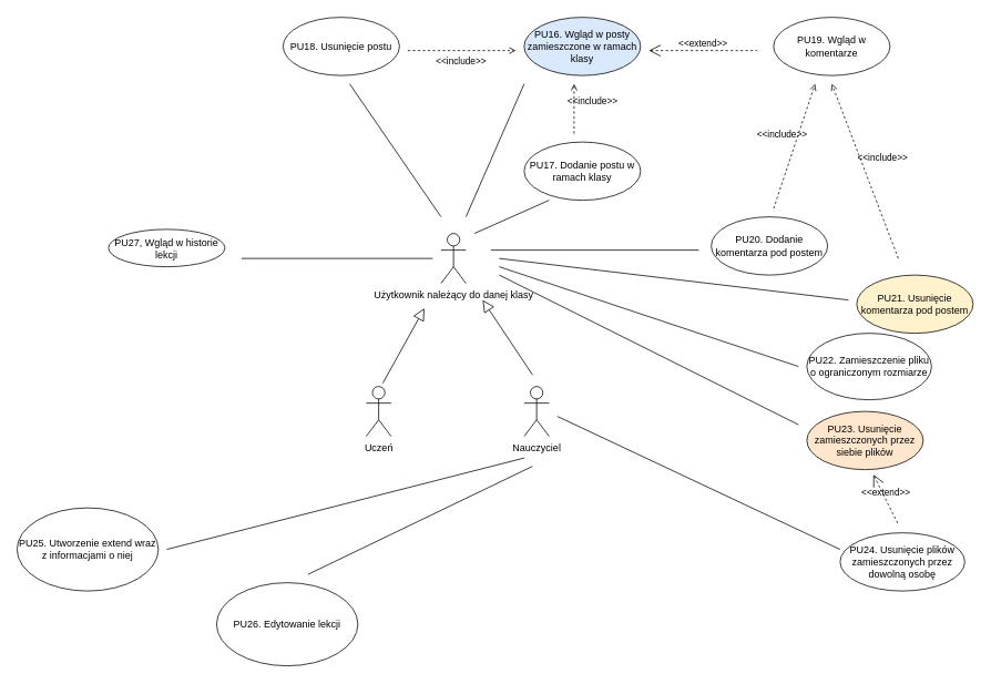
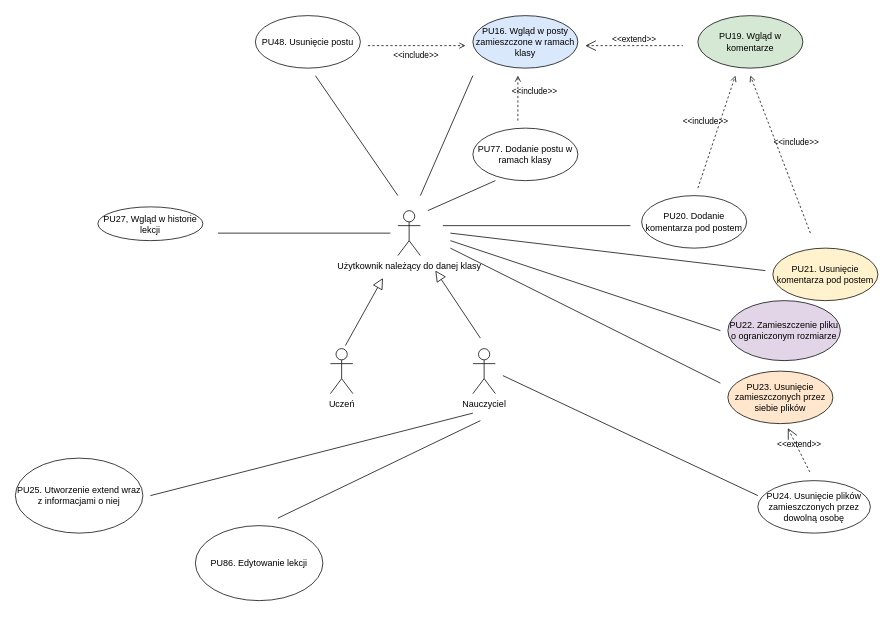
  <mxCell id="0" />
  <mxCell id="1" parent="0" />
  <mxCell id="2" value="Nauczyciel" style="shape=umlActor;html=1;verticalLabelPosition=bottom;verticalAlign=top;align=center;" parent="1" vertex="1"><mxGeometry x="630" y="464" width="30" height="60" as="geometry" /></mxCell>
  <mxCell id="3" value="Użytkownik należący do danej klasy" style="shape=umlActor;html=1;verticalLabelPosition=bottom;verticalAlign=top;align=center;" parent="1" vertex="1"><mxGeometry x="530" y="280" width="30" height="60" as="geometry" /></mxCell>
  <mxCell id="4" value="" style="edgeStyle=none;html=1;endArrow=block;endFill=0;endSize=12;verticalAlign=bottom;rounded=0;" parent="1" edge="1"><mxGeometry width="160" relative="1" as="geometry"><mxPoint x="640" y="450" as="sourcePoint" /><mxPoint x="580" y="360" as="targetPoint" /></mxGeometry></mxCell>
  <mxCell id="5" value="" style="edgeStyle=none;html=1;endArrow=none;verticalAlign=bottom;rounded=0;" parent="1" edge="1"><mxGeometry width="160" relative="1" as="geometry"><mxPoint x="570" y="280" as="sourcePoint" /><mxPoint x="660" y="240" as="targetPoint" /></mxGeometry></mxCell>
  <mxCell id="6" value="PU16. Wgląd w posty zamieszczone w ramach klasy" style="ellipse;whiteSpace=wrap;html=1;fillColor=#dae8fc;" parent="1" vertex="1"><mxGeometry x="630" y="20" width="140" height="70" as="geometry" /></mxCell>
- <mxCell id="7" value="PU17. Dodanie postu w ramach klasy" style="ellipse;whiteSpace=wrap;html=1;" parent="1" vertex="1"><mxGeometry x="630" y="170" width="140" height="70" as="geometry" /></mxCell>
+ <mxCell id="7" value="PU77. Dodanie postu w ramach klasy" style="ellipse;whiteSpace=wrap;html=1;" parent="1" vertex="1"><mxGeometry x="630" y="170" width="140" height="70" as="geometry" /></mxCell>
  <mxCell id="8" value="Uczeń" style="shape=umlActor;html=1;verticalLabelPosition=bottom;verticalAlign=top;align=center;" parent="1" vertex="1"><mxGeometry x="440" y="464" width="30" height="60" as="geometry" /></mxCell>
  <mxCell id="9" value="" style="edgeStyle=none;html=1;endArrow=block;endFill=0;endSize=12;verticalAlign=bottom;rounded=0;" parent="1" edge="1"><mxGeometry width="160" relative="1" as="geometry"><mxPoint x="460" y="460" as="sourcePoint" /><mxPoint x="510" y="370" as="targetPoint" /></mxGeometry></mxCell>
  <mxCell id="10" value="&amp;lt;&amp;lt;include&amp;gt;&amp;gt;" style="edgeStyle=none;html=1;endArrow=open;verticalAlign=bottom;dashed=1;labelBackgroundColor=none;rounded=0;" parent="1" edge="1"><mxGeometry y="-22" width="160" relative="1" as="geometry"><mxPoint x="690" y="160" as="sourcePoint" /><mxPoint x="690" y="100" as="targetPoint" /><mxPoint as="offset" /></mxGeometry></mxCell>
- <mxCell id="11" value="PU18. Usunięcie postu" style="ellipse;whiteSpace=wrap;html=1;" vertex="1" parent="1"><mxGeometry x="340" y="20" width="140" height="70" as="geometry" /></mxCell>
+ <mxCell id="11" value="PU48. Usunięcie postu" style="ellipse;whiteSpace=wrap;html=1;" vertex="1" parent="1"><mxGeometry x="340" y="20" width="140" height="70" as="geometry" /></mxCell>
  <mxCell id="12" value="" style="edgeStyle=none;html=1;endArrow=none;verticalAlign=bottom;rounded=0;" edge="1" parent="1"><mxGeometry width="160" relative="1" as="geometry"><mxPoint x="530" y="260" as="sourcePoint" /><mxPoint x="420" y="100" as="targetPoint" /></mxGeometry></mxCell>
  <mxCell id="13" value="&amp;lt;&amp;lt;extend&amp;gt;&amp;gt;" style="edgeStyle=none;html=1;startArrow=open;endArrow=none;startSize=12;verticalAlign=bottom;dashed=1;labelBackgroundColor=none;rounded=0;" edge="1" parent="1"><mxGeometry width="160" relative="1" as="geometry"><mxPoint x="780" y="60" as="sourcePoint" /><mxPoint x="910" y="60" as="targetPoint" /></mxGeometry></mxCell>
- <mxCell id="14" value="PU19. Wgląd w komentarze" style="ellipse;whiteSpace=wrap;html=1;" vertex="1" parent="1"><mxGeometry x="930" y="20" width="140" height="70" as="geometry" /></mxCell>
+ <mxCell id="14" value="PU19. Wgląd w komentarze" style="ellipse;whiteSpace=wrap;html=1;fillColor=#d5e8d4;" vertex="1" parent="1"><mxGeometry x="930" y="20" width="140" height="70" as="geometry" /></mxCell>
  <mxCell id="15" value="&amp;lt;&amp;lt;include&amp;gt;&amp;gt;" style="edgeStyle=none;html=1;endArrow=open;verticalAlign=bottom;dashed=1;labelBackgroundColor=none;rounded=0;" edge="1" parent="1"><mxGeometry x="-0.015" y="-22" width="160" relative="1" as="geometry"><mxPoint x="490" y="60" as="sourcePoint" /><mxPoint x="620" y="60" as="targetPoint" /><mxPoint as="offset" /></mxGeometry></mxCell>
  <mxCell id="16" value="" style="edgeStyle=none;html=1;endArrow=none;verticalAlign=bottom;rounded=0;" edge="1" parent="1"><mxGeometry width="160" relative="1" as="geometry"><mxPoint x="590" y="300" as="sourcePoint" /><mxPoint x="840" y="300" as="targetPoint" /></mxGeometry></mxCell>
  <mxCell id="17" value="" style="edgeStyle=none;html=1;endArrow=none;verticalAlign=bottom;rounded=0;" edge="1" parent="1"><mxGeometry width="160" relative="1" as="geometry"><mxPoint x="560" y="260" as="sourcePoint" /><mxPoint x="630" y="100" as="targetPoint" /></mxGeometry></mxCell>
  <mxCell id="18" value="" style="edgeStyle=none;html=1;endArrow=none;verticalAlign=bottom;rounded=0;" edge="1" parent="1"><mxGeometry width="160" relative="1" as="geometry"><mxPoint x="600" y="310" as="sourcePoint" /><mxPoint x="1020" y="360" as="targetPoint" /></mxGeometry></mxCell>
  <mxCell id="19" value="PU20. Dodanie komentarza pod postem" style="ellipse;whiteSpace=wrap;html=1;" vertex="1" parent="1"><mxGeometry x="855" y="260" width="140" height="70" as="geometry" /></mxCell>
  <mxCell id="20" value="PU21. Usunięcie komentarza pod postem" style="ellipse;whiteSpace=wrap;html=1;fillColor=#fff2cc;" vertex="1" parent="1"><mxGeometry x="1030" y="330" width="140" height="70" as="geometry" /></mxCell>
  <mxCell id="21" value="&amp;lt;&amp;lt;include&amp;gt;&amp;gt;" style="edgeStyle=none;html=1;endArrow=open;verticalAlign=bottom;dashed=1;labelBackgroundColor=none;rounded=0;" edge="1" parent="1"><mxGeometry y="-22" width="160" relative="1" as="geometry"><mxPoint x="1080" y="310" as="sourcePoint" /><mxPoint x="1000" y="100" as="targetPoint" /><mxPoint as="offset" /></mxGeometry></mxCell>
  <mxCell id="22" value="&amp;lt;&amp;lt;include&amp;gt;&amp;gt;" style="edgeStyle=none;html=1;endArrow=open;verticalAlign=bottom;dashed=1;labelBackgroundColor=none;rounded=0;" edge="1" parent="1"><mxGeometry y="16" width="160" relative="1" as="geometry"><mxPoint x="930" y="250" as="sourcePoint" /><mxPoint x="980" y="100" as="targetPoint" /><mxPoint as="offset" /></mxGeometry></mxCell>
- <mxCell id="23" value="PU22. Zamieszczenie pliku o ograniczonym rozmiarze" style="ellipse;whiteSpace=wrap;html=1;" vertex="1" parent="1"><mxGeometry x="970" y="400" width="150" height="80" as="geometry" /></mxCell>
+ <mxCell id="23" value="PU22. Zamieszczenie pliku o ograniczonym rozmiarze" style="ellipse;whiteSpace=wrap;html=1;fillColor=#e1d5e7;" vertex="1" parent="1"><mxGeometry x="970" y="400" width="150" height="80" as="geometry" /></mxCell>
  <mxCell id="24" value="" style="edgeStyle=none;html=1;endArrow=none;verticalAlign=bottom;rounded=0;" edge="1" parent="1"><mxGeometry width="160" relative="1" as="geometry"><mxPoint x="600" y="320" as="sourcePoint" /><mxPoint x="960" y="440" as="targetPoint" /></mxGeometry></mxCell>
  <mxCell id="25" value="" style="edgeStyle=none;html=1;endArrow=none;verticalAlign=bottom;rounded=0;" edge="1" parent="1"><mxGeometry width="160" relative="1" as="geometry"><mxPoint x="600" y="330" as="sourcePoint" /><mxPoint x="960" y="510" as="targetPoint" /></mxGeometry></mxCell>
  <mxCell id="26" value="PU23. Usunięcie zamieszczonych przez siebie plików" style="ellipse;whiteSpace=wrap;html=1;fillColor=#ffe6cc;" vertex="1" parent="1"><mxGeometry x="970" y="494" width="140" height="70" as="geometry" /></mxCell>
  <mxCell id="27" value="" style="edgeStyle=none;html=1;endArrow=none;verticalAlign=bottom;rounded=0;" edge="1" parent="1"><mxGeometry width="160" relative="1" as="geometry"><mxPoint x="670" y="500" as="sourcePoint" /><mxPoint x="1010" y="660" as="targetPoint" /></mxGeometry></mxCell>
  <mxCell id="28" value="PU24&lt;span style=&quot;background-color: initial;&quot;&gt;. Usunięcie plików zamieszczonych przez dowolną osobę&lt;/span&gt;" style="ellipse;whiteSpace=wrap;html=1;" vertex="1" parent="1"><mxGeometry x="1010" y="640" width="150" height="70" as="geometry" /></mxCell>
  <mxCell id="29" value="&amp;lt;&amp;lt;extend&amp;gt;&amp;gt;" style="edgeStyle=none;html=1;startArrow=open;endArrow=none;startSize=12;verticalAlign=bottom;dashed=1;labelBackgroundColor=none;rounded=0;" edge="1" parent="1"><mxGeometry width="160" relative="1" as="geometry"><mxPoint x="1050" y="570" as="sourcePoint" /><mxPoint x="1080" y="630" as="targetPoint" /></mxGeometry></mxCell>
  <mxCell id="30" value="" style="edgeStyle=none;html=1;endArrow=none;verticalAlign=bottom;rounded=0;" edge="1" parent="1"><mxGeometry width="160" relative="1" as="geometry"><mxPoint x="630" y="550" as="sourcePoint" /><mxPoint x="200" y="660" as="targetPoint" /></mxGeometry></mxCell>
  <mxCell id="31" value="PU25&lt;span style=&quot;background-color: initial;&quot;&gt;. Utworzenie extend wraz z informacjami o niej&lt;/span&gt;" style="ellipse;whiteSpace=wrap;html=1;" vertex="1" parent="1"><mxGeometry x="20" y="610" width="170" height="100" as="geometry" /></mxCell>
- <mxCell id="32" value="PU26. Edytowanie lekcji" style="ellipse;whiteSpace=wrap;html=1;" vertex="1" parent="1"><mxGeometry x="260" y="700" width="170" height="100" as="geometry" /></mxCell>
+ <mxCell id="32" value="PU86. Edytowanie lekcji" style="ellipse;whiteSpace=wrap;html=1;" vertex="1" parent="1"><mxGeometry x="260" y="700" width="170" height="100" as="geometry" /></mxCell>
  <mxCell id="33" value="" style="edgeStyle=none;html=1;endArrow=none;verticalAlign=bottom;rounded=0;" edge="1" parent="1"><mxGeometry width="160" relative="1" as="geometry"><mxPoint x="640" y="560" as="sourcePoint" /><mxPoint x="370" y="690" as="targetPoint" /></mxGeometry></mxCell>
  <mxCell id="34" value="" style="edgeStyle=none;html=1;endArrow=none;verticalAlign=bottom;rounded=0;" edge="1" parent="1"><mxGeometry width="160" relative="1" as="geometry"><mxPoint x="520" y="310" as="sourcePoint" /><mxPoint x="290" y="310" as="targetPoint" /></mxGeometry></mxCell>
  <mxCell id="35" value="PU27, Wgląd w historie lekcji" style="ellipse;whiteSpace=wrap;html=1;" vertex="1" parent="1"><mxGeometry x="130" y="275" width="140" height="45" as="geometry" /></mxCell>
